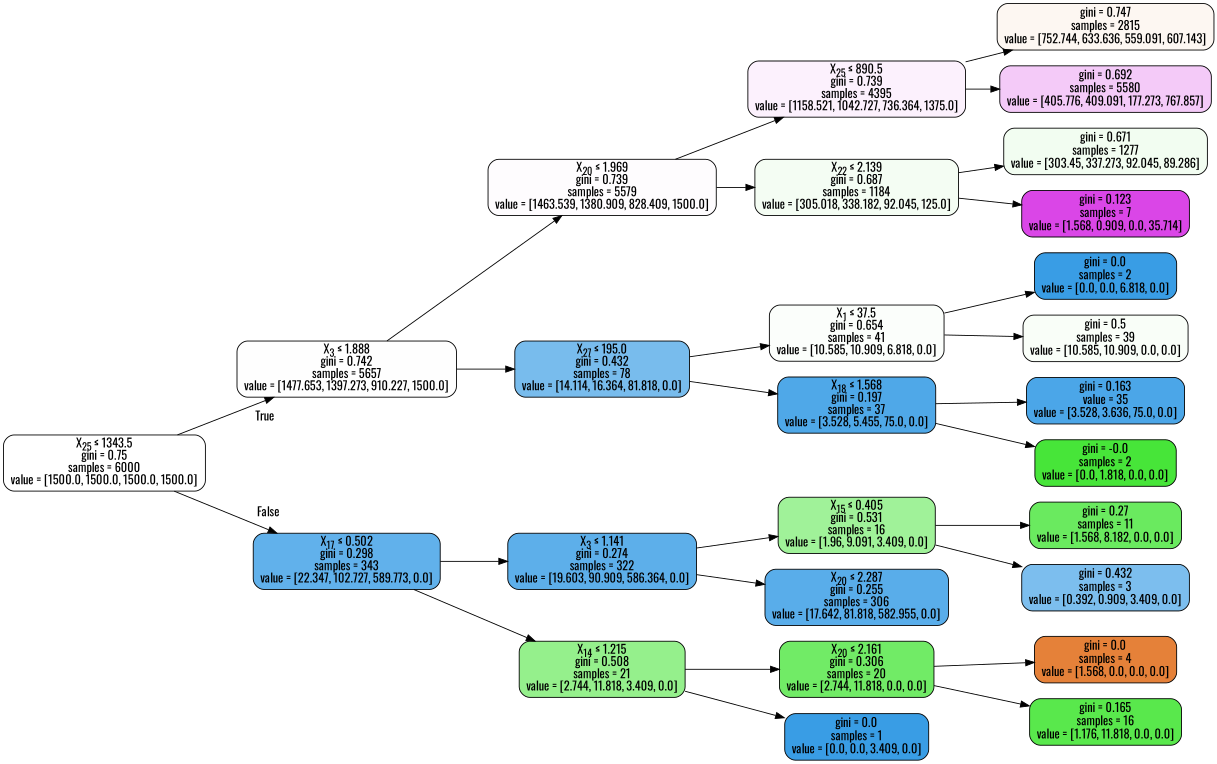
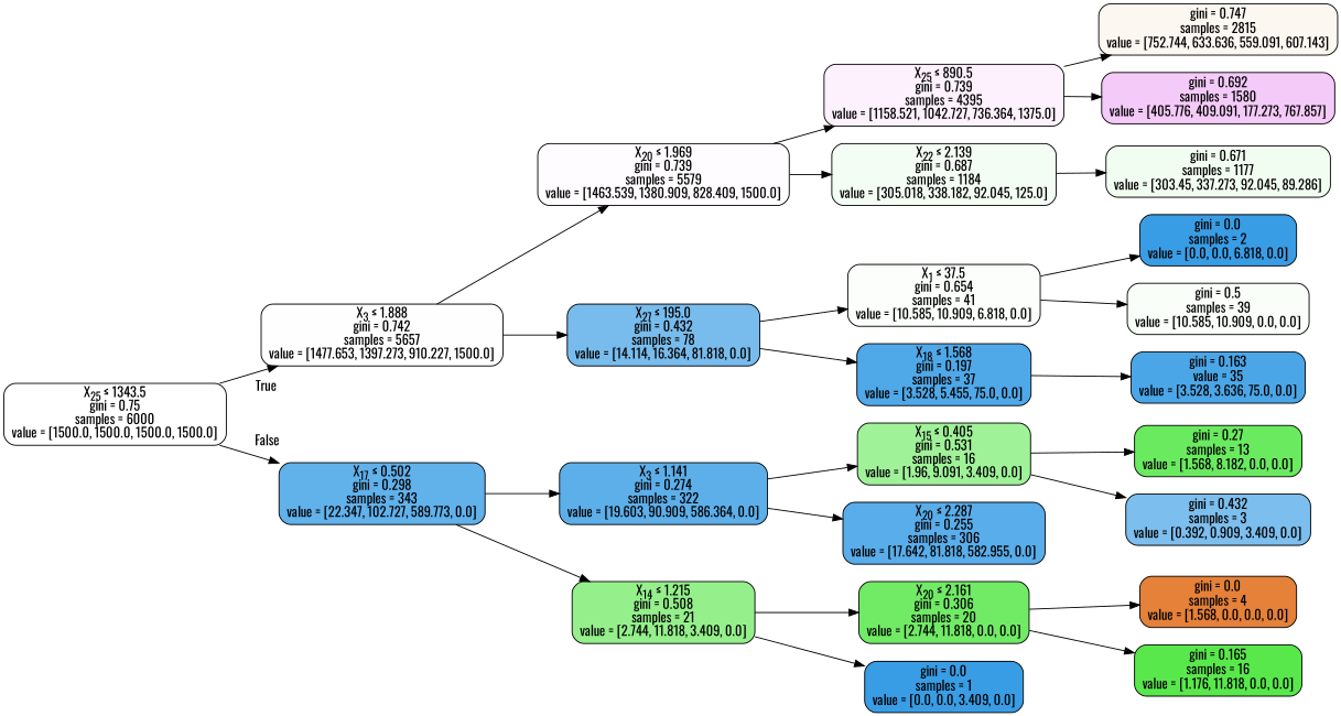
  digraph {
    fontname=Oswald
    rankdir=LR
    node [color=black fillcolor="#399de5ff" fontname=Oswald shape=box style="filled, rounded"]
    edge [fontname=Oswald]
    n1 [fillcolor="#47e53900" label=<X<SUB>25</SUB> &le; 1343.5<br/>gini = 0.75<br/>samples = 6000<br/>value = [1500.0, 1500.0, 1500.0, 1500.0]>]
    n2 [fillcolor="#d739e501" label=<X<SUB>3</SUB> &le; 1.888<br/>gini = 0.742<br/>samples = 5657<br/>value = [1477.653, 1397.273, 910.227, 1500.0]>]
    n3 [fillcolor="#399de5cb" label=<X<SUB>17</SUB> &le; 0.502<br/>gini = 0.298<br/>samples = 343<br/>value = [22.347, 102.727, 589.773, 0.0]>]
    n4 [fillcolor="#d739e503" label=<X<SUB>20</SUB> &le; 1.969<br/>gini = 0.739<br/>samples = 5579<br/>value = [1463.539, 1380.909, 828.409, 1500.0]>]
    n5 [fillcolor="#399de5ae" label=<X<SUB>27</SUB> &le; 195.0<br/>gini = 0.432<br/>samples = 78<br/>value = [14.114, 16.364, 81.818, 0.0]>]
    n6 [fillcolor="#399de5d0" label=<X<SUB>3</SUB> &le; 1.141<br/>gini = 0.274<br/>samples = 322<br/>value = [19.603, 90.909, 586.364, 0.0]>]
    n7 [fillcolor="#47e53993" label=<X<SUB>14</SUB> &le; 1.215<br/>gini = 0.508<br/>samples = 21<br/>value = [2.744, 11.818, 3.409, 0.0]>]
    n8 [fillcolor="#d739e512" label=<X<SUB>25</SUB> &le; 890.5<br/>gini = 0.739<br/>samples = 4395<br/>value = [1158.521, 1042.727, 736.364, 1375.0]>]
    n9 [fillcolor="#47e5390f" label=<X<SUB>22</SUB> &le; 2.139<br/>gini = 0.687<br/>samples = 1184<br/>value = [305.018, 338.182, 92.045, 125.0]>]
    n10 [fillcolor="#47e53905" label=<X<SUB>1</SUB> &le; 37.5<br/>gini = 0.654<br/>samples = 41<br/>value = [10.585, 10.909, 6.818, 0.0]>]
    n11 [fillcolor="#399de5e2" label=<X<SUB>18</SUB> &le; 1.568<br/>gini = 0.197<br/>samples = 37<br/>value = [3.528, 5.455, 75.0, 0.0]>]
    n12 [fillcolor="#e5813910" label=<gini = 0.747<br/>samples = 2815<br/>value = [752.744, 633.636, 559.091, 607.143]>]
-   n13 [fillcolor="#d739e544" label=<gini = 0.692<br/>samples = 5580<br/>value = [405.776, 409.091, 177.273, 767.857]>]
-   n14 [fillcolor="#47e53911" label=<gini = 0.671<br/>samples = 1277<br/>value = [303.45, 337.273, 92.045, 89.286]>]
-   n15 [fillcolor="#d739e5ee" label=<gini = 0.123<br/>samples = 7<br/>value = [1.568, 0.909, 0.0, 35.714]>]
+   n13 [fillcolor="#d739e544" label=<gini = 0.692<br/>samples = 1580<br/>value = [405.776, 409.091, 177.273, 767.857]>]
+   n14 [fillcolor="#47e53911" label=<gini = 0.671<br/>samples = 1177<br/>value = [303.45, 337.273, 92.045, 89.286]>]
    n16 [label=<gini = 0.0<br/>samples = 2<br/>value = [0.0, 0.0, 6.818, 0.0]>]
    n17 [fillcolor="#47e53908" label=<gini = 0.5<br/>samples = 39<br/>value = [10.585, 10.909, 0.0, 0.0]>]
    n18 [fillcolor="#399de5e8" label=<gini = 0.163<br/>value = 35<br/>value = [3.528, 3.636, 75.0, 0.0]>]
-   n19 [fillcolor="#47e539ff" label=<gini = -0.0<br/>samples = 2<br/>value = [0.0, 1.818, 0.0, 0.0]>]
    n20 [fillcolor="#47e53983" label=<X<SUB>15</SUB> &le; 0.405<br/>gini = 0.531<br/>samples = 16<br/>value = [1.96, 9.091, 3.409, 0.0]>]
    n21 [fillcolor="#399de5d5" label=<X<SUB>20</SUB> &le; 2.287<br/>gini = 0.255<br/>samples = 306<br/>value = [17.642, 81.818, 582.955, 0.0]>]
    n22 [fillcolor="#47e539c4" label=<X<SUB>20</SUB> &le; 2.161<br/>gini = 0.306<br/>samples = 20<br/>value = [2.744, 11.818, 0.0, 0.0]>]
    n23 [label=<gini = 0.0<br/>samples = 1<br/>value = [0.0, 0.0, 3.409, 0.0]>]
-   n24 [fillcolor="#47e539ce" label=<gini = 0.27<br/>samples = 11<br/>value = [1.568, 8.182, 0.0, 0.0]>]
+   n24 [fillcolor="#47e539ce" label=<gini = 0.27<br/>samples = 13<br/>value = [1.568, 8.182, 0.0, 0.0]>]
    n25 [fillcolor="#399de5a8" label=<gini = 0.432<br/>samples = 3<br/>value = [0.392, 0.909, 3.409, 0.0]>]
    n26 [fillcolor="#e58139ff" label=<gini = 0.0<br/>samples = 4<br/>value = [1.568, 0.0, 0.0, 0.0]>]
    n27 [fillcolor="#47e539e6" label=<gini = 0.165<br/>samples = 16<br/>value = [1.176, 11.818, 0.0, 0.0]>]
    n1 -> n2 [headlabel=True labelangle=45 labeldistance=2.5]
    n1 -> n3 [headlabel=False labelangle=-45 labeldistance=2.5]
    n2 -> n4
    n2 -> n5
    n3 -> n6
    n3 -> n7
    n4 -> n8
    n4 -> n9
    n5 -> n10
    n5 -> n11
    n6 -> n20
    n6 -> n21
    n7 -> n22
    n7 -> n23
    n8 -> n12
    n8 -> n13
    n9 -> n14
-   n9 -> n15
    n10 -> n16
    n10 -> n17
    n11 -> n18
-   n11 -> n19
    n20 -> n24
    n20 -> n25
    n22 -> n26
    n22 -> n27
  }
